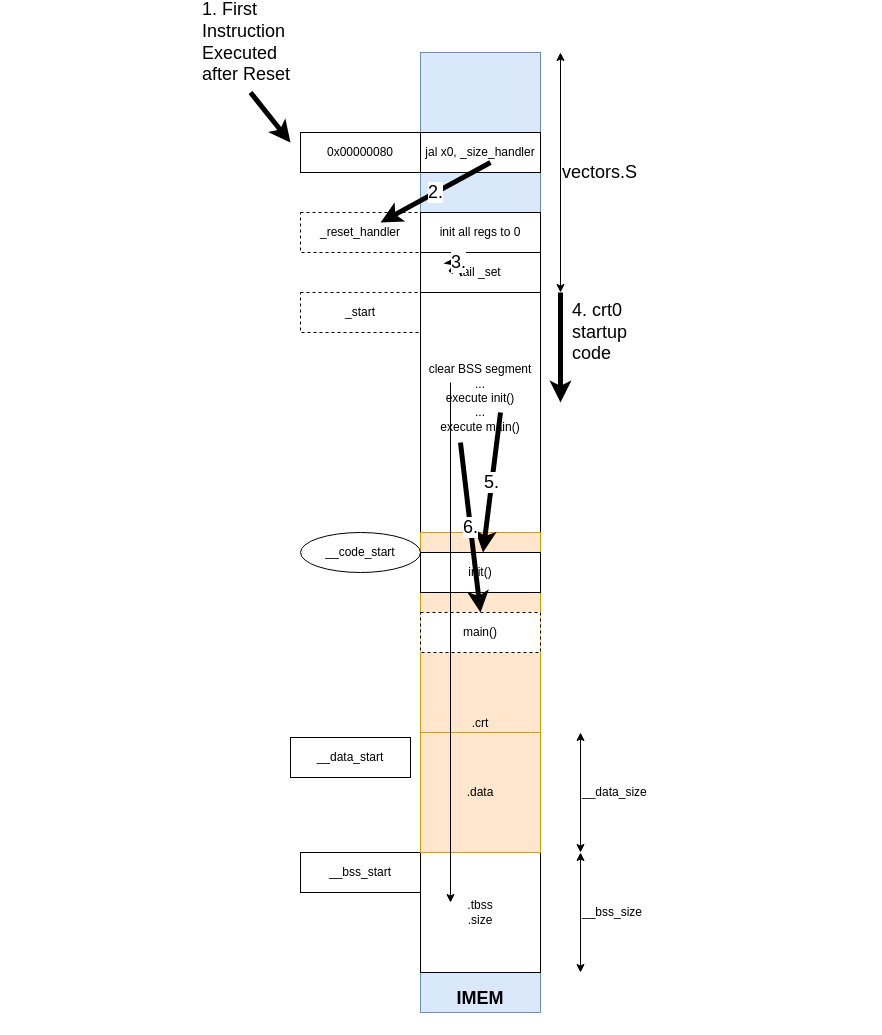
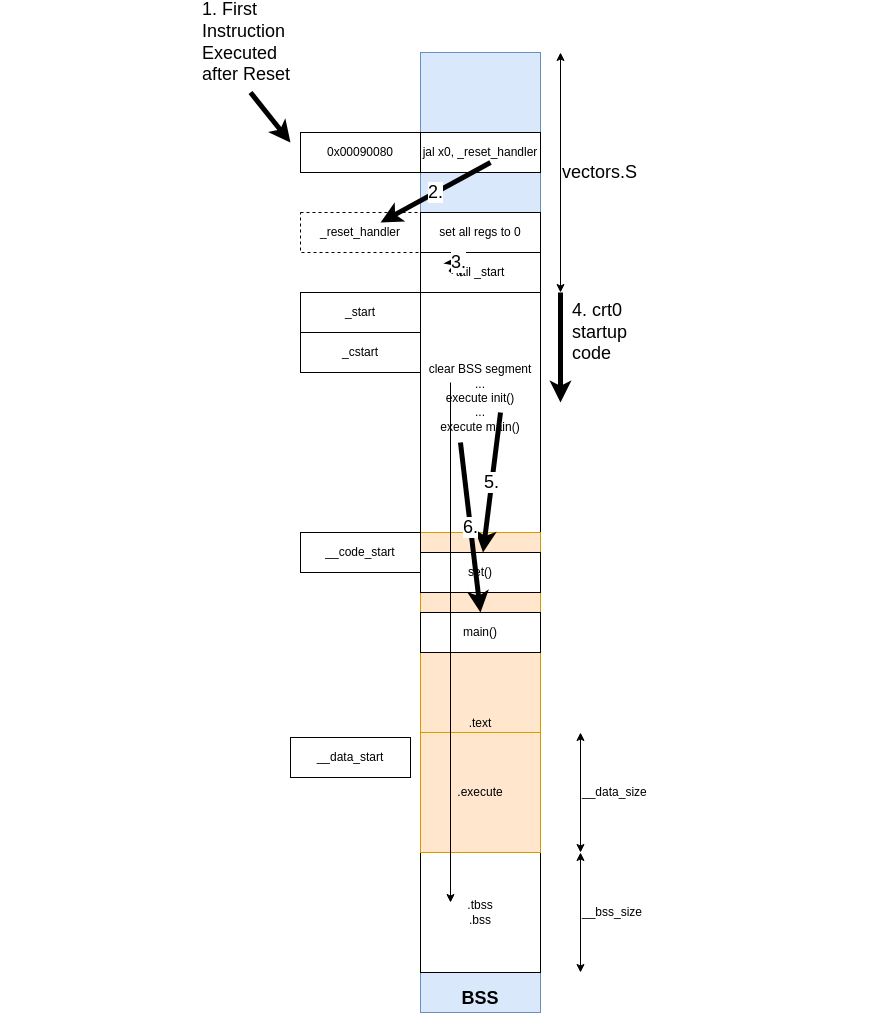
  <mxCell id="0" />
  <mxCell id="1" parent="0" />
  <mxCell id="2" value="" style="rounded=0;whiteSpace=wrap;html=1;fillColor=none;strokeColor=none;" vertex="1" parent="1"><mxGeometry x="20" y="380" width="840" height="60" as="geometry" /></mxCell>
- <mxCell id="3" value="&lt;b&gt;&lt;font style=&quot;font-size: 18px;&quot;&gt;IMEM&lt;/font&gt;&lt;/b&gt;" style="rounded=0;whiteSpace=wrap;html=1;verticalAlign=bottom;fillColor=#dae8fc;strokeColor=#6c8ebf;strokeWidth=1;perimeterSpacing=0;" parent="1" vertex="1"><mxGeometry x="420" y="20" width="120" height="960" as="geometry" /></mxCell>
- <mxCell id="4" value="0x00000080" style="rounded=0;whiteSpace=wrap;html=1;" parent="1" vertex="1"><mxGeometry x="300" y="100" width="120" height="40" as="geometry" /></mxCell>
+ <mxCell id="3" value="&lt;b&gt;&lt;font style=&quot;font-size: 18px;&quot;&gt;BSS&lt;/font&gt;&lt;/b&gt;" style="rounded=0;whiteSpace=wrap;html=1;verticalAlign=bottom;fillColor=#dae8fc;strokeColor=#6c8ebf;strokeWidth=1;perimeterSpacing=0;" parent="1" vertex="1"><mxGeometry x="420" y="20" width="120" height="960" as="geometry" /></mxCell>
+ <mxCell id="4" value="0x00090080" style="rounded=0;whiteSpace=wrap;html=1;" parent="1" vertex="1"><mxGeometry x="300" y="100" width="120" height="40" as="geometry" /></mxCell>
  <mxCell id="5" value="_reset_handler" style="rounded=0;whiteSpace=wrap;html=1;dashed=1;" parent="1" vertex="1"><mxGeometry x="300" y="180" width="120" height="40" as="geometry" /></mxCell>
- <mxCell id="6" value="jal x0, _size_handler" style="rounded=0;whiteSpace=wrap;html=1;" parent="1" vertex="1"><mxGeometry x="420" y="100" width="120" height="40" as="geometry" /></mxCell>
- <mxCell id="7" value="init all regs to 0" style="rounded=0;whiteSpace=wrap;html=1;" parent="1" vertex="1"><mxGeometry x="420" y="180" width="120" height="40" as="geometry" /></mxCell>
- <mxCell id="8" value="tail _set" style="rounded=0;whiteSpace=wrap;html=1;" parent="1" vertex="1"><mxGeometry x="420" y="220" width="120" height="40" as="geometry" /></mxCell>
- <mxCell id="9" value="_start" style="rounded=0;whiteSpace=wrap;html=1;dashed=1;" parent="1" vertex="1"><mxGeometry x="300" y="260" width="120" height="40" as="geometry" /></mxCell>
+ <mxCell id="6" value="jal x0, _reset_handler" style="rounded=0;whiteSpace=wrap;html=1;" parent="1" vertex="1"><mxGeometry x="420" y="100" width="120" height="40" as="geometry" /></mxCell>
+ <mxCell id="7" value="set all regs to 0" style="rounded=0;whiteSpace=wrap;html=1;" parent="1" vertex="1"><mxGeometry x="420" y="180" width="120" height="40" as="geometry" /></mxCell>
+ <mxCell id="8" value="tail _start" style="rounded=0;whiteSpace=wrap;html=1;" parent="1" vertex="1"><mxGeometry x="420" y="220" width="120" height="40" as="geometry" /></mxCell>
+ <mxCell id="9" value="_start" style="rounded=0;whiteSpace=wrap;html=1;" parent="1" vertex="1"><mxGeometry x="300" y="260" width="120" height="40" as="geometry" /></mxCell>
  <mxCell id="10" value="&lt;div&gt;&lt;span style=&quot;background-color: transparent; color: light-dark(rgb(0, 0, 0), rgb(255, 255, 255));&quot;&gt;clear BSS segment&lt;/span&gt;&lt;/div&gt;&lt;div&gt;...&lt;/div&gt;&lt;div&gt;execute init()&lt;/div&gt;&lt;div&gt;...&lt;/div&gt;&lt;div&gt;execute main()&lt;br&gt;&lt;div&gt;&lt;br&gt;&lt;br&gt;&lt;/div&gt;&lt;/div&gt;" style="rounded=0;whiteSpace=wrap;html=1;" parent="1" vertex="1"><mxGeometry x="420" y="260" width="120" height="240" as="geometry" /></mxCell>
- <mxCell id="12" value="__bss_start" style="rounded=0;whiteSpace=wrap;html=1;" parent="1" vertex="1"><mxGeometry x="300" y="820" width="120" height="40" as="geometry" /></mxCell>
- <mxCell id="13" value=".tbss&lt;div&gt;.size&lt;/div&gt;" style="rounded=0;whiteSpace=wrap;html=1;" parent="1" vertex="1"><mxGeometry x="420" y="820" width="120" height="120" as="geometry" /></mxCell>
+ <mxCell id="11" value="_cstart" style="rounded=0;whiteSpace=wrap;html=1;" parent="1" vertex="1"><mxGeometry x="300" y="300" width="120" height="40" as="geometry" /></mxCell>
+ <mxCell id="13" value=".tbss&lt;div&gt;.bss&lt;/div&gt;" style="rounded=0;whiteSpace=wrap;html=1;" parent="1" vertex="1"><mxGeometry x="420" y="820" width="120" height="120" as="geometry" /></mxCell>
  <mxCell id="14" value="__bss_size" style="endArrow=classic;startArrow=classic;html=1;rounded=0;fontSize=12;align=left;" parent="1" edge="1"><mxGeometry width="50" height="50" relative="1" as="geometry"><mxPoint x="580" y="940" as="sourcePoint" /><mxPoint x="580" y="820" as="targetPoint" /></mxGeometry></mxCell>
- <mxCell id="15" value=".data" style="rounded=0;whiteSpace=wrap;html=1;fillColor=#ffe6cc;strokeColor=#d79b00;" parent="1" vertex="1"><mxGeometry x="420" y="700" width="120" height="120" as="geometry" /></mxCell>
+ <mxCell id="15" value=".execute" style="rounded=0;whiteSpace=wrap;html=1;fillColor=#ffe6cc;strokeColor=#d79b00;" parent="1" vertex="1"><mxGeometry x="420" y="700" width="120" height="120" as="geometry" /></mxCell>
  <mxCell id="16" value="__data_size" style="endArrow=classic;startArrow=classic;html=1;rounded=0;fontSize=12;align=left;" parent="1" edge="1"><mxGeometry width="50" height="50" relative="1" as="geometry"><mxPoint x="580" y="820" as="sourcePoint" /><mxPoint x="580" y="700" as="targetPoint" /></mxGeometry></mxCell>
- <mxCell id="17" value=".crt" style="rounded=0;whiteSpace=wrap;html=1;fillColor=#ffe6cc;strokeColor=#d79b00;verticalAlign=bottom;" parent="1" vertex="1"><mxGeometry x="420" y="500" width="120" height="200" as="geometry" /></mxCell>
- <mxCell id="18" value="__code_start" style="ellipse;whiteSpace=wrap;html=1;" parent="1" vertex="1"><mxGeometry x="300" y="500" width="120" height="40" as="geometry" /></mxCell>
- <mxCell id="19" value="init()" style="rounded=0;whiteSpace=wrap;html=1;" parent="1" vertex="1"><mxGeometry x="420" y="520" width="120" height="40" as="geometry" /></mxCell>
- <mxCell id="20" value="main()" style="rounded=0;whiteSpace=wrap;html=1;dashed=1;" parent="1" vertex="1"><mxGeometry x="420" y="580" width="120" height="40" as="geometry" /></mxCell>
+ <mxCell id="17" value=".text" style="rounded=0;whiteSpace=wrap;html=1;fillColor=#ffe6cc;strokeColor=#d79b00;verticalAlign=bottom;" parent="1" vertex="1"><mxGeometry x="420" y="500" width="120" height="200" as="geometry" /></mxCell>
+ <mxCell id="18" value="__code_start" style="rounded=0;whiteSpace=wrap;html=1;" parent="1" vertex="1"><mxGeometry x="300" y="500" width="120" height="40" as="geometry" /></mxCell>
+ <mxCell id="19" value="set()" style="rounded=0;whiteSpace=wrap;html=1;" parent="1" vertex="1"><mxGeometry x="420" y="520" width="120" height="40" as="geometry" /></mxCell>
+ <mxCell id="20" value="main()" style="rounded=0;whiteSpace=wrap;html=1;" parent="1" vertex="1"><mxGeometry x="420" y="580" width="120" height="40" as="geometry" /></mxCell>
  <mxCell id="21" value="1. First&amp;nbsp;&lt;div&gt;Instruction&lt;div style=&quot;font-size: 18px;&quot;&gt;Executed&amp;nbsp;&lt;/div&gt;&lt;div style=&quot;font-size: 18px;&quot;&gt;after Reset&lt;/div&gt;&lt;/div&gt;" style="endArrow=classic;html=1;rounded=0;fontSize=18;strokeWidth=5;align=left;" parent="1" edge="1"><mxGeometry x="-1" y="-71" width="50" height="50" relative="1" as="geometry"><mxPoint x="250" y="60" as="sourcePoint" /><mxPoint x="290" y="110" as="targetPoint" /><mxPoint x="5" y="-94" as="offset" /></mxGeometry></mxCell>
  <mxCell id="22" value="2." style="endArrow=classic;html=1;rounded=0;exitX=0.5;exitY=0.75;exitDx=0;exitDy=0;exitPerimeter=0;entryX=0.667;entryY=0.25;entryDx=0;entryDy=0;entryPerimeter=0;fontSize=18;strokeWidth=5;" parent="1" target="5" edge="1"><mxGeometry width="50" height="50" relative="1" as="geometry"><mxPoint x="490" y="130" as="sourcePoint" /><mxPoint x="260" y="210" as="targetPoint" /></mxGeometry></mxCell>
  <mxCell id="23" value="3." style="endArrow=classic;html=1;rounded=0;exitX=0.25;exitY=0.5;exitDx=0;exitDy=0;exitPerimeter=0;fontSize=18;strokeWidth=5;" parent="1" source="8" target="7" edge="1"><mxGeometry width="50" height="50" relative="1" as="geometry"><mxPoint x="720" y="170" as="sourcePoint" /><mxPoint x="770" y="120" as="targetPoint" /></mxGeometry></mxCell>
  <mxCell id="24" value="&lt;font style=&quot;font-size: 18px;&quot;&gt;5.&lt;/font&gt;" style="endArrow=classic;html=1;rounded=0;strokeWidth=5;" parent="1" target="19" edge="1"><mxGeometry width="50" height="50" relative="1" as="geometry"><mxPoint x="500" y="380" as="sourcePoint" /><mxPoint x="770.04" y="540" as="targetPoint" /></mxGeometry></mxCell>
  <mxCell id="25" value="&lt;font style=&quot;font-size: 18px;&quot;&gt;6.&lt;/font&gt;" style="endArrow=classic;html=1;rounded=0;exitX=0.333;exitY=0.625;exitDx=0;exitDy=0;exitPerimeter=0;entryX=0.5;entryY=0;entryDx=0;entryDy=0;strokeWidth=5;" parent="1" source="10" target="20" edge="1"><mxGeometry width="50" height="50" relative="1" as="geometry"><mxPoint x="760" y="510" as="sourcePoint" /><mxPoint x="810" y="460" as="targetPoint" /></mxGeometry></mxCell>
  <mxCell id="26" value="" style="endArrow=classic;html=1;rounded=0;exitX=0.25;exitY=0.375;exitDx=0;exitDy=0;exitPerimeter=0;entryX=0.25;entryY=0.417;entryDx=0;entryDy=0;entryPerimeter=0;" parent="1" source="10" target="13" edge="1"><mxGeometry width="50" height="50" relative="1" as="geometry"><mxPoint x="940.04" y="420" as="sourcePoint" /><mxPoint x="640" y="610" as="targetPoint" /></mxGeometry></mxCell>
  <mxCell id="27" value="4. crt0&amp;nbsp;&lt;div&gt;startup&amp;nbsp;&lt;/div&gt;&lt;div&gt;code&lt;/div&gt;" style="endArrow=classic;html=1;rounded=0;fontSize=18;align=left;strokeWidth=5;" parent="1" edge="1"><mxGeometry x="-0.273" y="10" width="50" height="50" relative="1" as="geometry"><mxPoint x="560" y="260" as="sourcePoint" /><mxPoint x="560" y="370" as="targetPoint" /><mxPoint as="offset" /></mxGeometry></mxCell>
  <mxCell id="28" value="&lt;font style=&quot;font-size: 18px;&quot;&gt;vectors.S&lt;/font&gt;" style="endArrow=classic;startArrow=classic;html=1;rounded=0;align=left;" parent="1" edge="1"><mxGeometry width="50" height="50" relative="1" as="geometry"><mxPoint x="560" y="260" as="sourcePoint" /><mxPoint x="560" y="20" as="targetPoint" /></mxGeometry></mxCell>
  <mxCell id="29" value="__data_start" style="rounded=0;whiteSpace=wrap;html=1;" parent="1" vertex="1"><mxGeometry x="290" y="705" width="120" height="40" as="geometry" /></mxCell>
